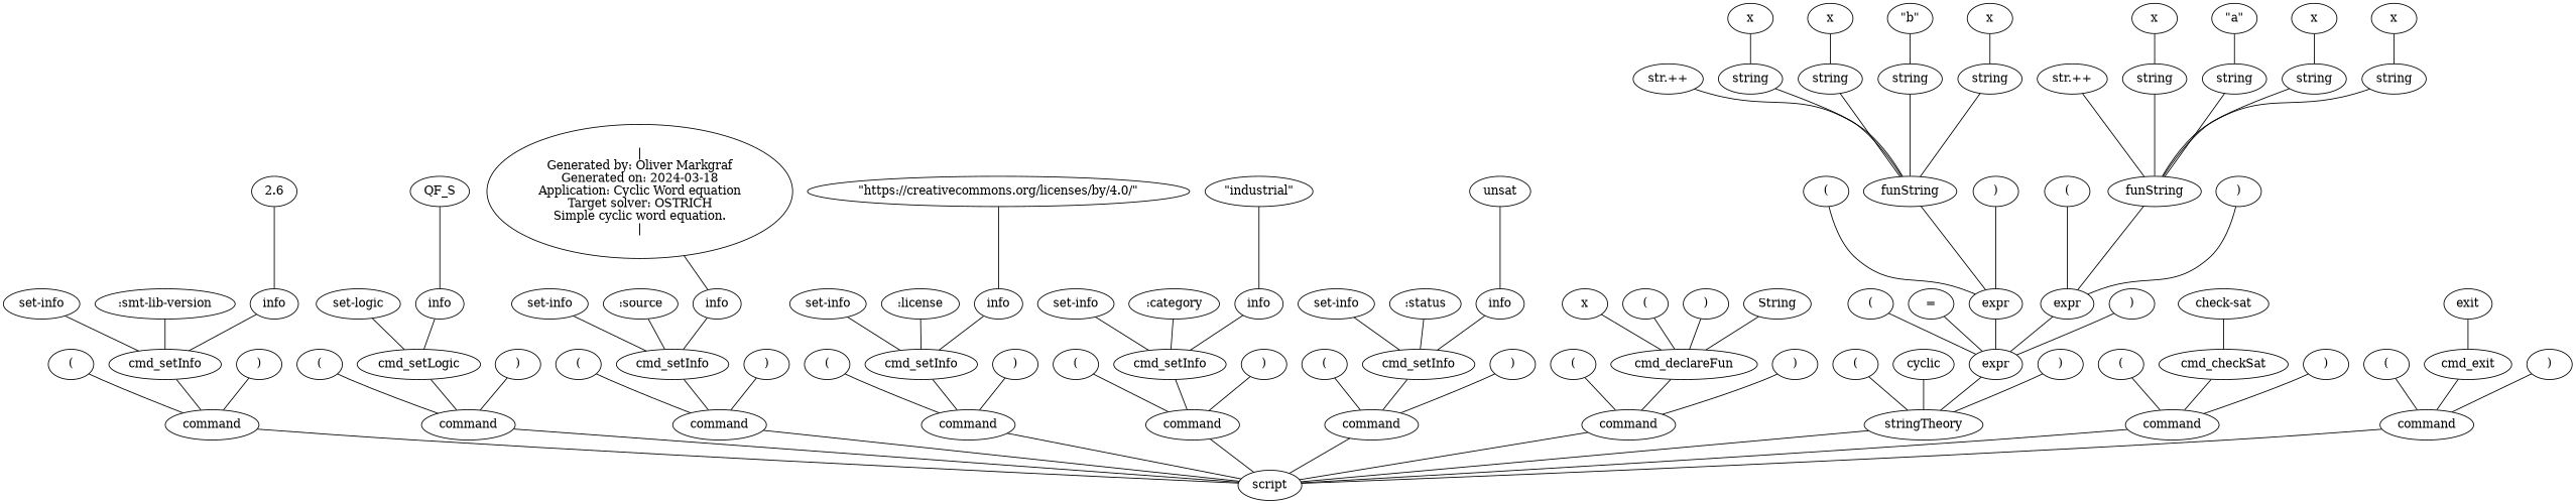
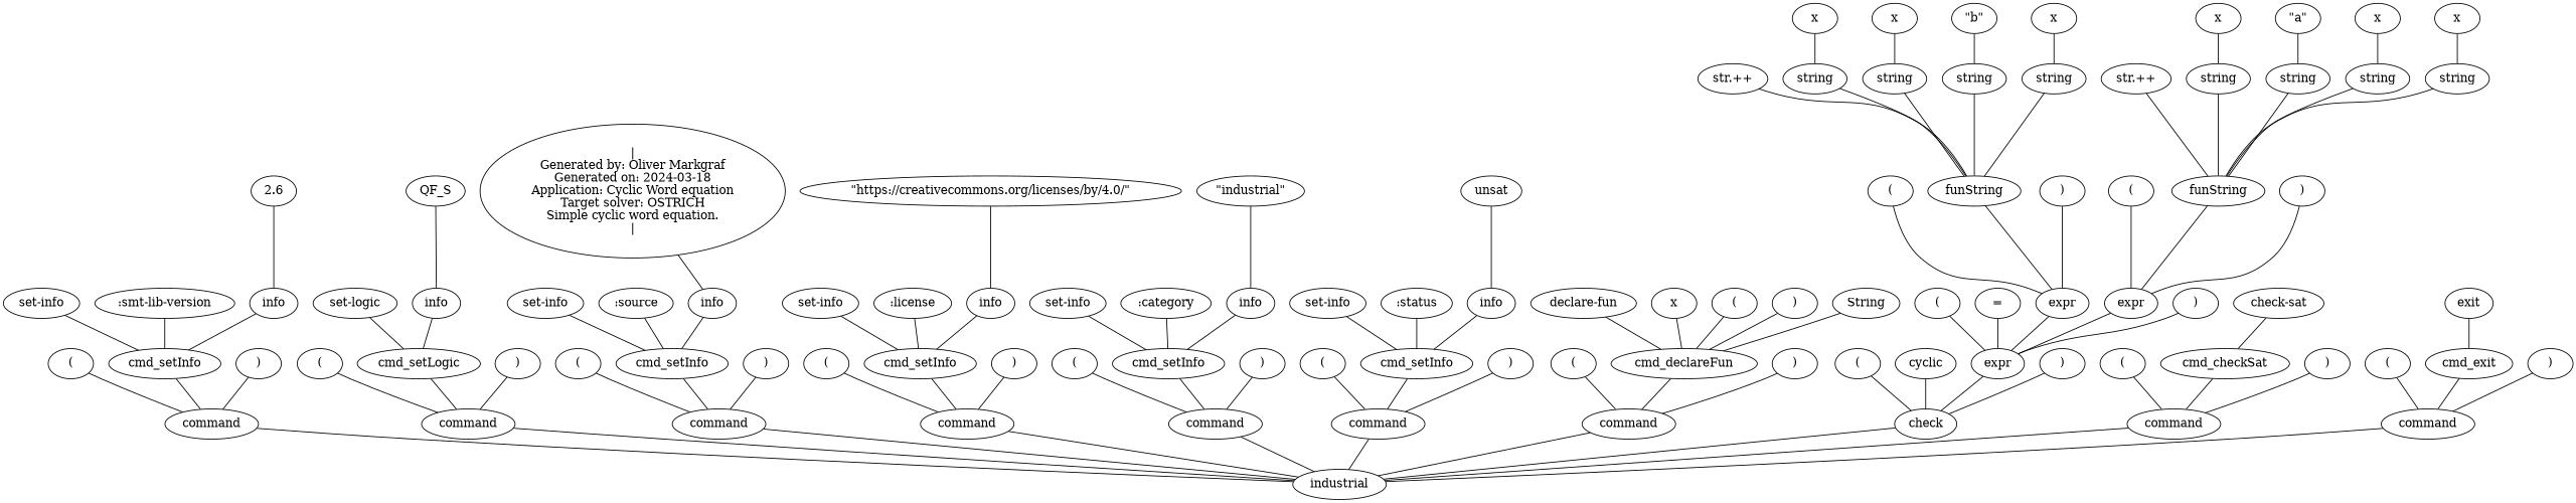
  graph {
-   n1 [label=script]
+   n1 [label=industrial]
    n2 [label=command]
    n3 [label="("]
    n4 [label=cmd_setInfo]
    n5 [label="set-info"]
    n6 [label="\:smt-lib-version"]
    n7 [label=info]
    n8 [label=2.6]
    n9 [label=")"]
    n10 [label=command]
    n11 [label="("]
    n12 [label=cmd_setLogic]
    n13 [label="set-logic"]
    n14 [label=info]
    n15 [label=QF_S]
    n16 [label=")"]
    n17 [label=command]
    n18 [label="("]
    n19 [label=cmd_setInfo]
    n20 [label="set-info"]
    n21 [label="\:source"]
    n22 [label=info]
    n23 [label="|\nGenerated by\: Oliver Markgraf\nGenerated on\: 2024-03-18\nApplication\: Cyclic Word equation\nTarget solver\: OSTRICH\nSimple cyclic word equation.\n|"]
    n24 [label=")"]
    n25 [label=command]
    n26 [label="("]
    n27 [label=cmd_setInfo]
    n28 [label="set-info"]
    n29 [label="\:license"]
    n30 [label=info]
    n31 [label="\"https\://creativecommons.org/licenses/by/4.0/\""]
    n32 [label=")"]
    n33 [label=command]
    n34 [label="("]
    n35 [label=cmd_setInfo]
    n36 [label="set-info"]
    n37 [label="\:category"]
    n38 [label=info]
    n39 [label="\"industrial\""]
    n40 [label=")"]
    n41 [label=command]
    n42 [label="("]
    n43 [label=cmd_setInfo]
    n44 [label="set-info"]
    n45 [label="\:status"]
    n46 [label=info]
    n47 [label=unsat]
    n48 [label=")"]
    n49 [label=command]
    n50 [label="("]
    n51 [label=cmd_declareFun]
+   n52 [label="declare-fun"]
    n53 [label=x]
    n54 [label="("]
    n55 [label=")"]
    n56 [label=String]
    n57 [label=")"]
-   n58 [label=stringTheory]
+   n58 [label=check]
    n59 [label="("]
    n60 [label=cyclic]
    n61 [label=expr]
    n62 [label="("]
    n63 [label="="]
    n64 [label=expr]
    n65 [label="("]
    n66 [label=funString]
    n67 [label="str.++"]
    n68 [label=string]
    n69 [label=x]
    n70 [label=string]
    n71 [label=x]
    n72 [label=string]
    n73 [label="\"b\""]
    n74 [label=string]
    n75 [label=x]
    n76 [label=")"]
    n77 [label=expr]
    n78 [label="("]
    n79 [label=funString]
    n80 [label="str.++"]
    n81 [label=string]
    n82 [label=x]
    n83 [label=string]
    n84 [label="\"a\""]
    n85 [label=string]
    n86 [label=x]
    n87 [label=string]
    n88 [label=x]
    n89 [label=")"]
    n90 [label=")"]
    n91 [label=")"]
    n92 [label=command]
    n93 [label="("]
    n94 [label=cmd_checkSat]
    n95 [label="check-sat"]
    n96 [label=")"]
    n97 [label=command]
    n98 [label="("]
    n99 [label=cmd_exit]
    n100 [label=exit]
    n101 [label=")"]
    n2 -- n1
    n3 -- n2
    n4 -- n2
    n5 -- n4
    n6 -- n4
    n7 -- n4
    n8 -- n7
    n9 -- n2
    n10 -- n1
    n11 -- n10
    n12 -- n10
    n13 -- n12
    n14 -- n12
    n15 -- n14
    n16 -- n10
    n17 -- n1
    n18 -- n17
    n19 -- n17
    n20 -- n19
    n21 -- n19
    n22 -- n19
    n23 -- n22
    n24 -- n17
    n25 -- n1
    n26 -- n25
    n27 -- n25
    n28 -- n27
    n29 -- n27
    n30 -- n27
    n31 -- n30
    n32 -- n25
    n33 -- n1
    n34 -- n33
    n35 -- n33
    n36 -- n35
    n37 -- n35
    n38 -- n35
    n39 -- n38
    n40 -- n33
    n41 -- n1
    n42 -- n41
    n43 -- n41
    n44 -- n43
    n45 -- n43
    n46 -- n43
    n47 -- n46
    n48 -- n41
    n49 -- n1
    n50 -- n49
    n51 -- n49
+   n52 -- n51
    n53 -- n51
    n54 -- n51
    n55 -- n51
    n56 -- n51
    n57 -- n49
    n58 -- n1
    n59 -- n58
    n60 -- n58
    n61 -- n58
    n62 -- n61
    n63 -- n61
    n64 -- n61
    n65 -- n64
    n66 -- n64
    n67 -- n66
    n68 -- n66
    n69 -- n68
    n70 -- n66
    n71 -- n70
    n72 -- n66
    n73 -- n72
    n74 -- n66
    n75 -- n74
    n76 -- n64
    n77 -- n61
    n78 -- n77
    n79 -- n77
    n80 -- n79
    n81 -- n79
    n82 -- n81
    n83 -- n79
    n84 -- n83
    n85 -- n79
    n86 -- n85
    n87 -- n79
    n88 -- n87
    n89 -- n77
    n90 -- n61
    n91 -- n58
    n92 -- n1
    n93 -- n92
    n94 -- n92
    n95 -- n94
    n96 -- n92
    n97 -- n1
    n98 -- n97
    n99 -- n97
    n100 -- n99
    n101 -- n97
  }
